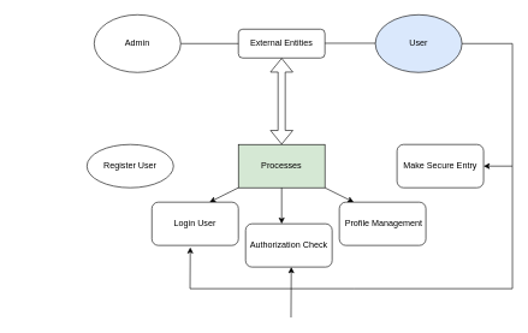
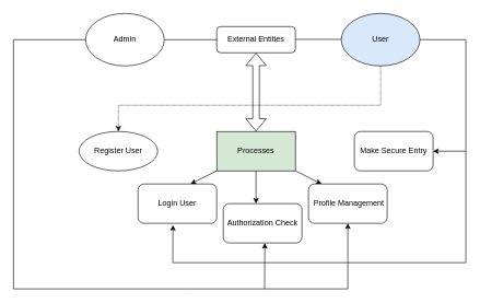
  <mxCell id="0" />
  <mxCell id="1" parent="0" />
  <mxCell id="2" value="External Entities" style="rounded=1;whiteSpace=wrap;html=1;fontSize=12;glass=0;strokeWidth=1;shadow=0;" parent="1" vertex="1"><mxGeometry x="330" y="40" width="120" height="40" as="geometry" /></mxCell>
  <mxCell id="3" value="" style="endArrow=none;html=1;rounded=0;entryX=1;entryY=0.5;entryDx=0;entryDy=0;" edge="1" parent="1"><mxGeometry width="50" height="50" relative="1" as="geometry"><mxPoint x="520" y="59.5" as="sourcePoint" /><mxPoint x="450" y="59.5" as="targetPoint" /></mxGeometry></mxCell>
  <mxCell id="4" value="" style="endArrow=none;html=1;rounded=0;entryX=0;entryY=0.5;entryDx=0;entryDy=0;" edge="1" parent="1" target="2"><mxGeometry width="50" height="50" relative="1" as="geometry"><mxPoint x="250" y="60" as="sourcePoint" /><mxPoint x="90" y="60" as="targetPoint" /></mxGeometry></mxCell>
  <mxCell id="5" value="Admin" style="ellipse;whiteSpace=wrap;html=1;" vertex="1" parent="1"><mxGeometry x="130" y="20" width="120" height="80" as="geometry" /></mxCell>
  <mxCell id="6" value="User" style="ellipse;whiteSpace=wrap;html=1;fillColor=#dae8fc;" vertex="1" parent="1"><mxGeometry x="520" y="20" width="120" height="80" as="geometry" /></mxCell>
  <mxCell id="7" value="Processes" style="rounded=0;whiteSpace=wrap;html=1;fillColor=#d5e8d4;" vertex="1" parent="1"><mxGeometry x="330" y="200" width="120" height="60" as="geometry" /></mxCell>
  <mxCell id="8" value="" style="shape=flexArrow;endArrow=classic;startArrow=classic;html=1;rounded=0;entryX=0.5;entryY=1;entryDx=0;entryDy=0;exitX=0.5;exitY=0;exitDx=0;exitDy=0;" edge="1" parent="1" source="7" target="2"><mxGeometry width="100" height="100" relative="1" as="geometry"><mxPoint x="440" y="340" as="sourcePoint" /><mxPoint x="440" y="270" as="targetPoint" /></mxGeometry></mxCell>
  <mxCell id="9" value="" style="endArrow=classic;html=1;rounded=0;exitX=0;exitY=1;exitDx=0;exitDy=0;" edge="1" parent="1" source="7"><mxGeometry width="50" height="50" relative="1" as="geometry"><mxPoint x="310" y="210" as="sourcePoint" /><mxPoint x="290" y="280" as="targetPoint" /></mxGeometry></mxCell>
  <mxCell id="10" value="" style="endArrow=classic;html=1;rounded=0;exitX=0.5;exitY=1;exitDx=0;exitDy=0;" edge="1" parent="1" source="7"><mxGeometry width="50" height="50" relative="1" as="geometry"><mxPoint x="310" y="210" as="sourcePoint" /><mxPoint x="390" y="310" as="targetPoint" /></mxGeometry></mxCell>
  <mxCell id="11" value="" style="endArrow=classic;html=1;rounded=0;exitX=1;exitY=1;exitDx=0;exitDy=0;" edge="1" parent="1" source="7"><mxGeometry width="50" height="50" relative="1" as="geometry"><mxPoint x="310" y="210" as="sourcePoint" /><mxPoint x="490" y="280" as="targetPoint" /></mxGeometry></mxCell>
  <mxCell id="12" value="Register User" style="ellipse;whiteSpace=wrap;html=1;" vertex="1" parent="1"><mxGeometry x="120" y="200" width="120" height="60" as="geometry" /></mxCell>
  <mxCell id="13" value="Login User" style="rounded=1;whiteSpace=wrap;html=1;" vertex="1" parent="1"><mxGeometry x="210" y="280" width="120" height="60" as="geometry" /></mxCell>
  <mxCell id="14" value="Authorization Check" style="rounded=1;whiteSpace=wrap;html=1;" vertex="1" parent="1"><mxGeometry x="340" y="310" width="120" height="60" as="geometry" /></mxCell>
  <mxCell id="15" value="&amp;nbsp;Profile Management" style="rounded=1;whiteSpace=wrap;html=1;" vertex="1" parent="1"><mxGeometry x="470" y="280" width="120" height="60" as="geometry" /></mxCell>
- <mxCell id="16" value="Make Secure Entry" style="rounded=1;whiteSpace=wrap;html=1;" vertex="1" parent="1"><mxGeometry x="550" y="200" width="120" height="60" as="geometry" /></mxCell>
+ <mxCell id="16" value="Make Secure Entry" style="rounded=1;whiteSpace=wrap;html=1;" vertex="1" parent="1"><mxGeometry x="540" y="200" width="120" height="60" as="geometry" /></mxCell>
+ <mxCell id="17" value="" style="endArrow=classic;html=1;rounded=0;exitX=0;exitY=0.5;exitDx=0;exitDy=0;entryX=0.5;entryY=1;entryDx=0;entryDy=0;" edge="1" parent="1" source="5" target="15"><mxGeometry width="50" height="50" relative="1" as="geometry"><mxPoint x="310" y="210" as="sourcePoint" /><mxPoint x="50" y="60" as="targetPoint" /><Array as="points"><mxPoint x="20" y="60" /><mxPoint x="20" y="440" /><mxPoint x="280" y="440" /><mxPoint x="530" y="440" /></Array></mxGeometry></mxCell>
  <mxCell id="18" value="" style="endArrow=classic;html=1;rounded=0;entryX=0.528;entryY=1.122;entryDx=0;entryDy=0;entryPerimeter=0;" edge="1" parent="1"><mxGeometry width="50" height="50" relative="1" as="geometry"><mxPoint x="403" y="440" as="sourcePoint" /><mxPoint x="403.36" y="370" as="targetPoint" /></mxGeometry></mxCell>
  <mxCell id="19" value="" style="endArrow=classic;html=1;rounded=0;exitX=1;exitY=0.5;exitDx=0;exitDy=0;entryX=1;entryY=0.5;entryDx=0;entryDy=0;" edge="1" parent="1" source="6" target="16"><mxGeometry width="50" height="50" relative="1" as="geometry"><mxPoint x="310" y="140" as="sourcePoint" /><mxPoint x="710" y="240" as="targetPoint" /><Array as="points"><mxPoint x="710" y="60" /><mxPoint x="710" y="230" /></Array></mxGeometry></mxCell>
  <mxCell id="20" value="" style="endArrow=classic;html=1;rounded=0;entryX=0.444;entryY=1.044;entryDx=0;entryDy=0;entryPerimeter=0;" edge="1" parent="1" target="13"><mxGeometry width="50" height="50" relative="1" as="geometry"><mxPoint x="710" y="230" as="sourcePoint" /><mxPoint x="400" y="260" as="targetPoint" /><Array as="points"><mxPoint x="710" y="400" /><mxPoint x="490" y="400" /><mxPoint x="263" y="400" /></Array></mxGeometry></mxCell>
+ <mxCell id="21" value="" style="endArrow=classic;html=1;rounded=0;exitX=0.5;exitY=1;exitDx=0;exitDy=0;entryX=0.5;entryY=0;entryDx=0;entryDy=0;dashed=1;dashPattern=1 1;" edge="1" parent="1" source="6" target="12"><mxGeometry width="50" height="50" relative="1" as="geometry"><mxPoint x="350" y="150" as="sourcePoint" /><mxPoint x="400" y="100" as="targetPoint" /><Array as="points"><mxPoint x="580" y="160" /><mxPoint x="180" y="160" /></Array></mxGeometry></mxCell>
